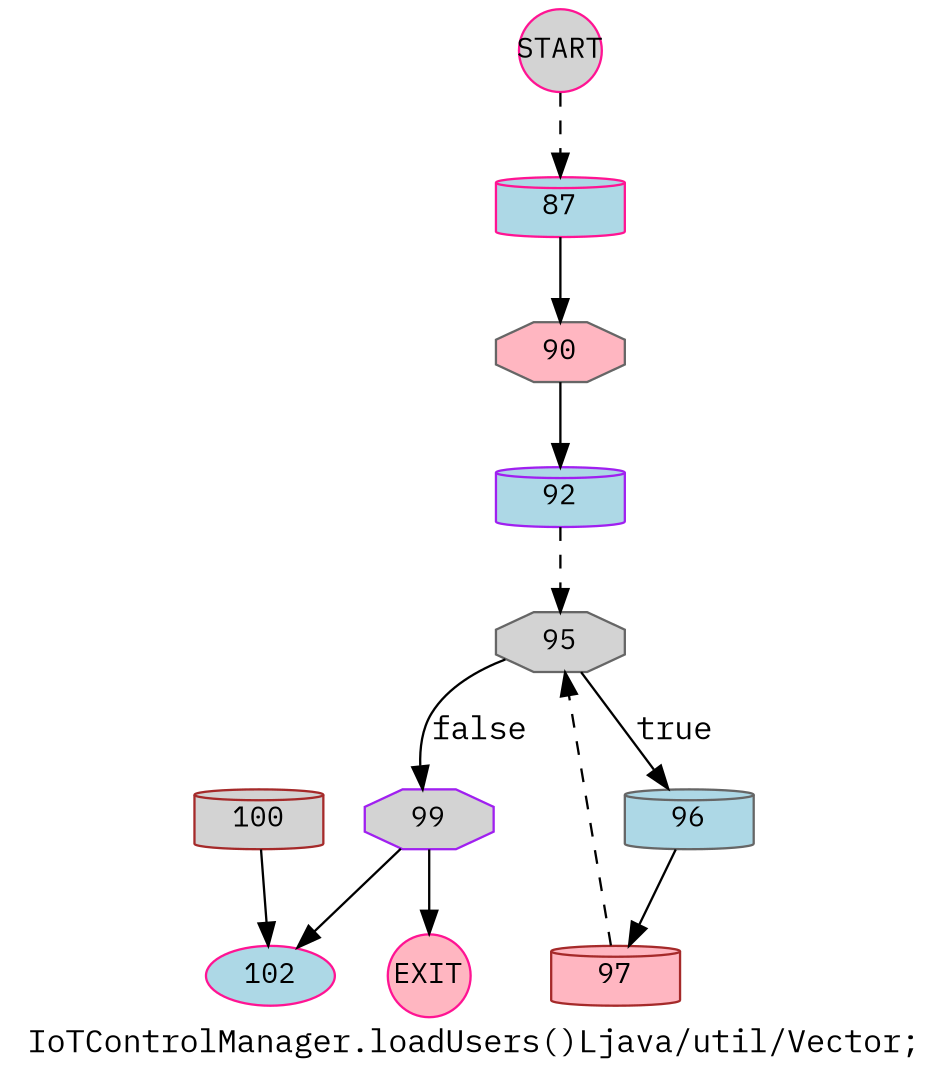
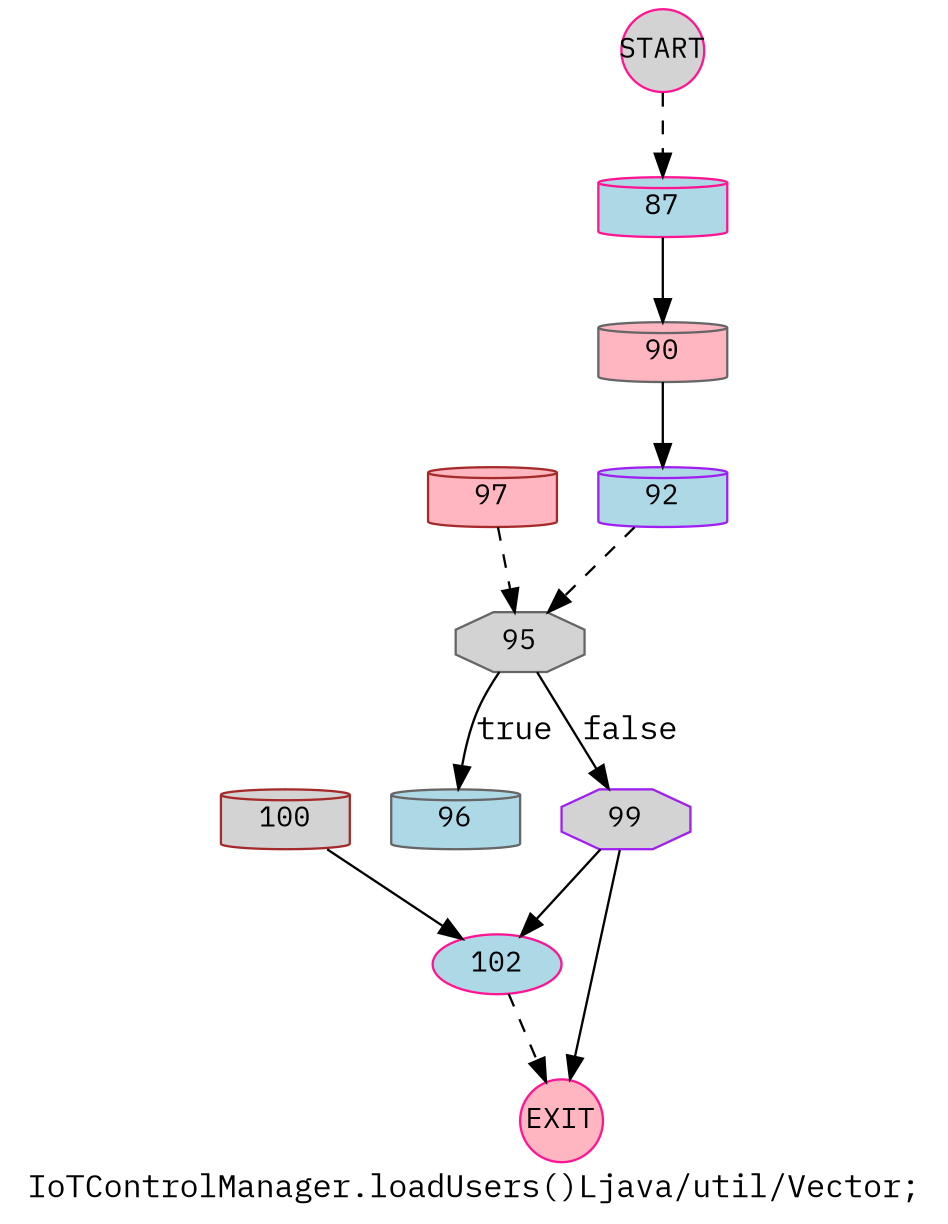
  digraph {
    fontname="IBM Plex Mono"
    label="IoTControlManager.loadUsers()Ljava/util/Vector;"
    node [color=deeppink fillcolor=lightblue fixedsize=true fontname="IBM Plex Mono" fontsize=12 shape=cylinder style=filled]
    edge [fontname="IBM Plex Mono" style=solid]
    n1 [height=0.36 label=87 width=0.78]
-   n2 [color=gray40 fillcolor=lightpink height=0.36 label=90 shape=octagon width=0.78]
+   n2 [color=gray40 fillcolor=lightpink height=0.36 label=90 width=0.78]
    n3 [color=purple height=0.36 label=92 width=0.78]
    n4 [color=gray40 fillcolor=lightgrey height=0.36 label=95 shape=octagon width=0.78]
    n5 [color=gray40 height=0.36 label=96 width=0.78]
    n6 [color=purple fillcolor=lightgrey height=0.36 label=99 shape=octagon width=0.78]
    n7 [color=brown fillcolor=lightpink height=0.36 label=97 width=0.78]
    n8 [height=0.36 label=102 shape=ellipse width=0.78]
    n9 [fillcolor=lightpink height=0.5 label=EXIT shape=ellipse style="filled, rounded" width=0.5]
    n10 [color=brown fillcolor=lightgrey height=0.36 label=100 width=0.78]
    n11 [fillcolor=lightgrey height=0.5 label=START shape=ellipse style="filled, rounded" width=0.5]
    n1 -> n2
    n2 -> n3
    n3 -> n4 [style=dashed]
    n4 -> n5 [label=true]
    n4 -> n6 [label=false]
-   n5 -> n7
    n6 -> n8
    n6 -> n9
    n7 -> n4 [style=dashed]
+   n8 -> n9 [style=dashed]
    n10 -> n8
    n11 -> n1 [style=dashed]
  }
